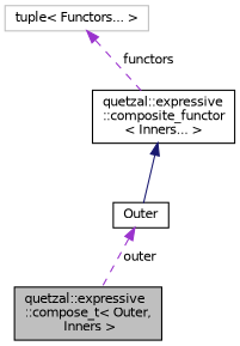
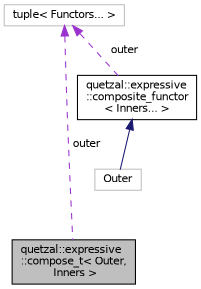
  digraph {
    node [color=black fillcolor=white fontname=Helvetica fontsize=10 shape=record style=filled]
    edge [color=darkorchid3 dir=back fontname=Helvetica fontsize=10 labelfontname=Helvetica labelfontsize=10 style=dashed]
    n1 [fillcolor=grey75 fontcolor=black height=0.2 label="quetzal::expressive\l::compose_t\< Outer,\l Inners \>" width=0.4]
    n2 [height=0.2 label="quetzal::expressive\l::composite_functor\l\< Inners... \>" width=0.4]
-   n3 [height=0.2 label=Outer width=0.4]
+   n3 [color=grey75 height=0.2 label=Outer width=0.4]
    n4 [color=grey75 height=0.2 label="tuple\< Functors... \>" width=0.4]
    n2 -> n3 [color=midnightblue style=solid]
-   n3 -> n1 [label=" outer"]
-   n4 -> n2 [label=" functors"]
+   n4 -> n1 [label=" outer"]
+   n4 -> n2 [label=" outer"]
  }
